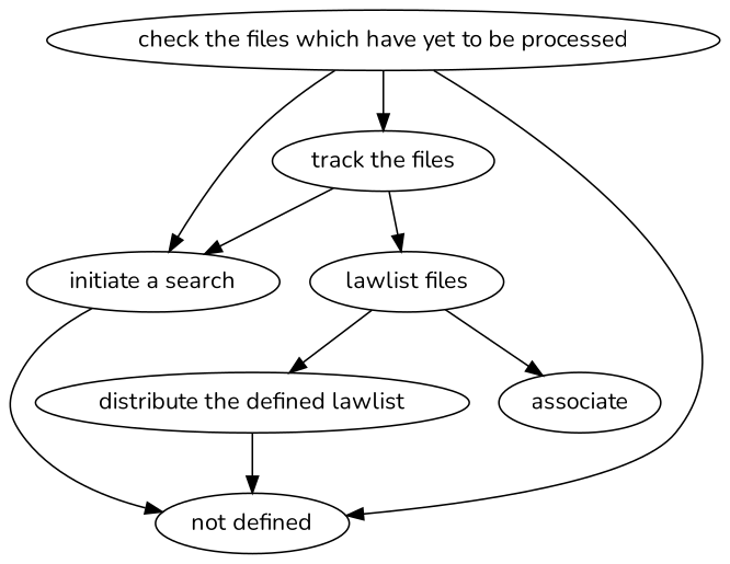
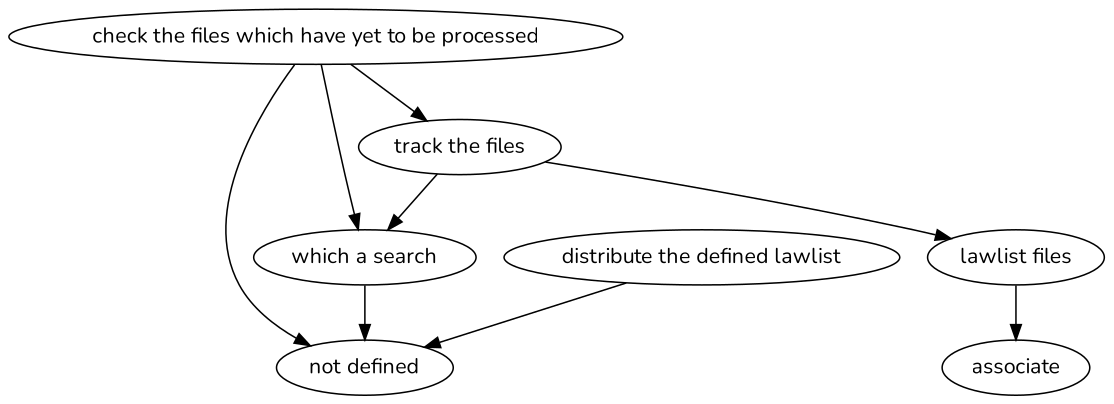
  strict digraph {
    fontname=Nunito
    node [fontname=Nunito]
    edge [attrs="{'type': 'actor performer', 'label': 'actor performer'}" fontname=Nunito]
    "check the files which have yet to be processed" [attrs="{'type': 'Activity', 'label': 'check the files which have yet to be processed'}"]
-   "initiate a search" [attrs="{'type': 'Activity', 'label': 'initiate a search'}"]
+   "initiate a search" [attrs="{'type': 'Activity', 'label': 'initiate a search'}" label="which a search"]
    "track the files" [attrs="{'type': 'Activity', 'label': 'track the files'}"]
    "not defined" [attrs="{'type': 'Actor', 'label': 'not defined'}"]
    n5 [attrs="{'type': 'Activity', 'label': 'hand files'}" label="lawlist files"]
    n6 [attrs="{'type': 'Activity', 'label': 'distribute the judgeis lawlist'}" label="distribute the defined lawlist"]
    associate [attrs="{'type': 'Actor', 'label': 'associate'}"]
    "check the files which have yet to be processed" -> "initiate a search" [attrs="{'type': 'flow', 'label': 'flow'}"]
    "check the files which have yet to be processed" -> "track the files" [attrs="{'type': 'flow', 'label': 'flow'}"]
    "check the files which have yet to be processed" -> "not defined"
    "initiate a search" -> "not defined"
    "track the files" -> "initiate a search"
    "track the files" -> n5 [attrs="{'type': 'flow', 'label': 'flow'}"]
-   n5 -> n6 [attrs="{'type': 'flow', 'label': 'flow'}"]
    n5 -> associate
    n6 -> "not defined"
  }
